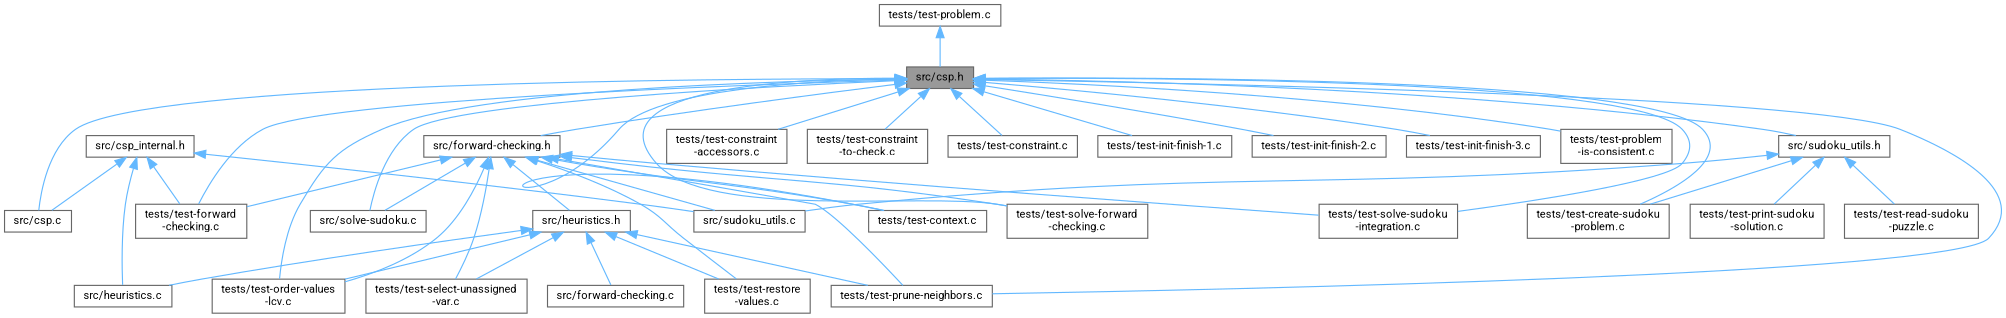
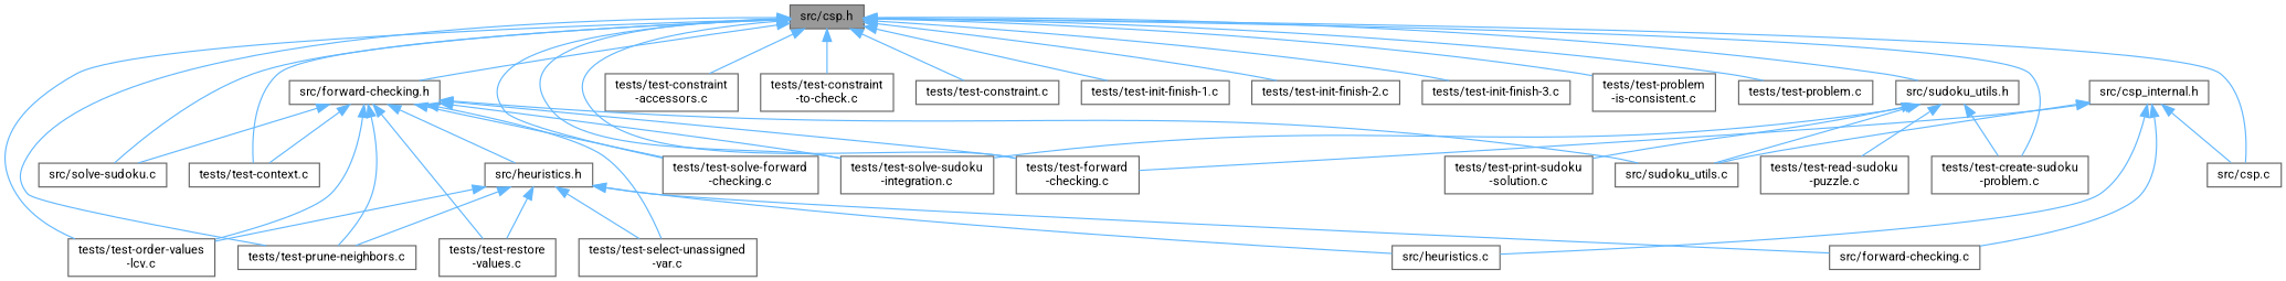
  digraph {
    node [color=grey40 fillcolor=white fontname=Roboto fontsize=10 shape=box style=filled]
    edge [color=steelblue1 dir=back fontname=Roboto fontsize=10 labelfontname=Roboto labelfontsize=10 style=solid]
    n1 [color=gray40 fillcolor=grey60 fontcolor=black height=0.2 label="src/csp.h" width=0.4]
    n2 [height=0.2 label="src/csp.c" width=0.4]
    n3 [height=0.2 label="tests/test-forward\l-checking.c" width=0.4]
    n4 [height=0.2 label="src/forward-checking.h" width=0.4]
    n5 [height=0.2 label="tests/test-order-values\l-lcv.c" width=0.4]
    n6 [height=0.2 label="tests/test-prune-neighbors.c" width=0.4]
    n7 [height=0.2 label="src/solve-sudoku.c" width=0.4]
    n8 [height=0.2 label="tests/test-context.c" width=0.4]
    n9 [height=0.2 label="tests/test-solve-forward\l-checking.c" width=0.4]
    n10 [height=0.2 label="tests/test-solve-sudoku\l-integration.c" width=0.4]
    n11 [height=0.2 label="src/sudoku_utils.h" width=0.4]
    n12 [height=0.2 label="tests/test-create-sudoku\l-problem.c" width=0.4]
    n13 [height=0.2 label="tests/test-constraint\l-accessors.c" width=0.4]
    n14 [height=0.2 label="tests/test-constraint\l-to-check.c" width=0.4]
    n15 [height=0.2 label="tests/test-constraint.c" width=0.4]
    n16 [height=0.2 label="tests/test-init-finish-1.c" width=0.4]
    n17 [height=0.2 label="tests/test-init-finish-2.c" width=0.4]
    n18 [height=0.2 label="tests/test-init-finish-3.c" width=0.4]
    n19 [height=0.2 label="tests/test-problem\l-is-consistent.c" width=0.4]
    n20 [height=0.2 label="tests/test-problem.c" width=0.4]
    n21 [height=0.2 label="src/csp_internal.h" width=0.4]
    n22 [height=0.2 label="src/forward-checking.c" width=0.4]
    n23 [height=0.2 label="src/heuristics.c" width=0.4]
    n24 [height=0.2 label="src/sudoku_utils.c" width=0.4]
    n25 [height=0.2 label="src/heuristics.h" width=0.4]
    n26 [height=0.2 label="tests/test-restore\l-values.c" width=0.4]
    n27 [height=0.2 label="tests/test-select-unassigned\l-var.c" width=0.4]
    n28 [height=0.2 label="tests/test-print-sudoku\l-solution.c" width=0.4]
    n29 [height=0.2 label="tests/test-read-sudoku\l-puzzle.c" width=0.4]
    n1 -> n2
    n1 -> n3
    n1 -> n4
    n1 -> n5
    n1 -> n6
    n1 -> n7
    n1 -> n8
    n1 -> n9
    n1 -> n10
    n1 -> n11
    n1 -> n12
    n1 -> n13
    n1 -> n14
    n1 -> n15
    n1 -> n16
    n1 -> n17
    n1 -> n18
    n1 -> n19
-   n20 -> n1
+   n1 -> n20
    n4 -> n3
    n4 -> n5
    n4 -> n6
    n4 -> n7
    n4 -> n8
    n4 -> n9
    n4 -> n10
    n4 -> n24
    n4 -> n25
    n4 -> n26
    n4 -> n27
+   n11 -> n10
    n11 -> n12
    n11 -> n24
    n11 -> n28
    n11 -> n29
    n21 -> n2
    n21 -> n3
+   n21 -> n22
    n21 -> n23
    n21 -> n24
    n25 -> n5
    n25 -> n6
    n25 -> n22
    n25 -> n23
    n25 -> n26
    n25 -> n27
  }
